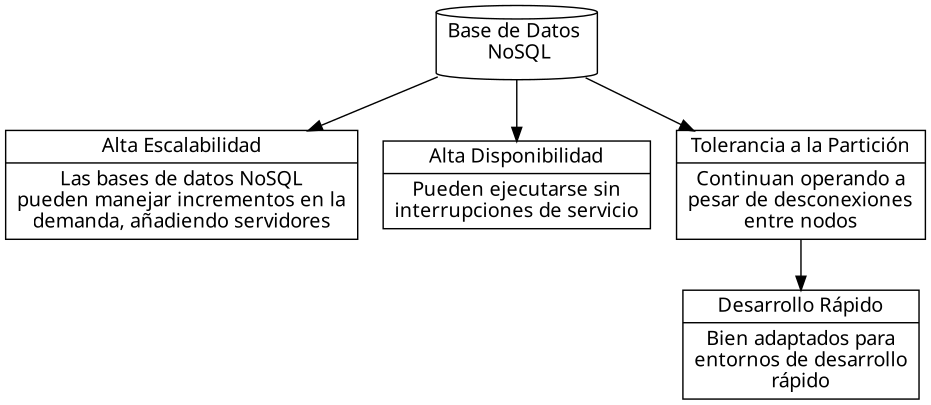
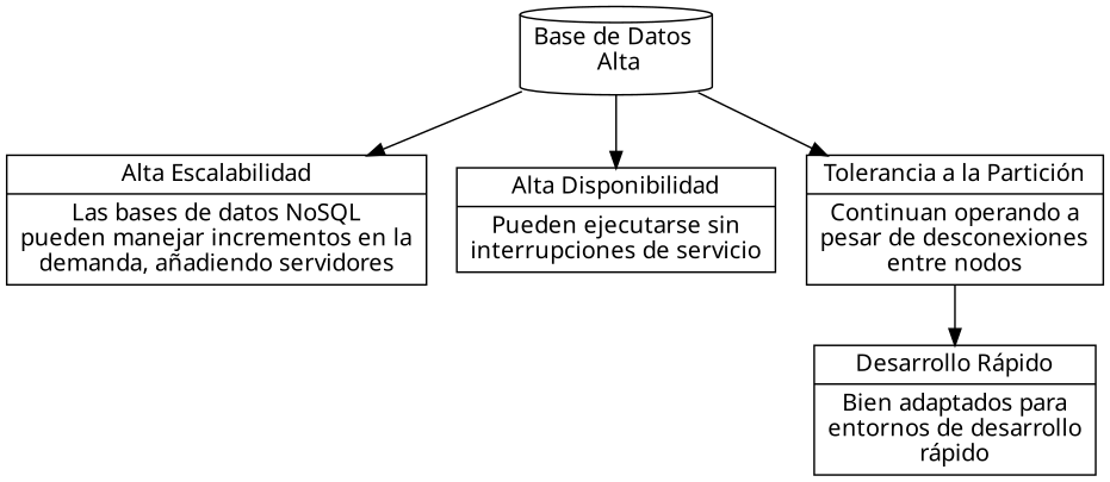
  digraph {
    node [fontname=Anaktoria shape=record]
-   n1 [label="Base de Datos \n NoSQL" shape=cylinder]
+   n1 [label="Base de Datos \n Alta" shape=cylinder]
    n2 [label="{Alta Escalabilidad|Las bases de datos NoSQL\npueden manejar incrementos en la\ndemanda, añadiendo servidores}"]
    n3 [label="{Alta Disponibilidad|Pueden ejecutarse sin\ninterrupciones de servicio}"]
    n4 [label="{Tolerancia a la Partición|Continuan operando a\npesar de desconexiones\nentre nodos}"]
    n5 [label="{Desarrollo Rápido|Bien adaptados para\nentornos de desarrollo\nrápido}"]
    n1 -> n2
    n1 -> n3
    n1 -> n4
    n4 -> n5
  }
